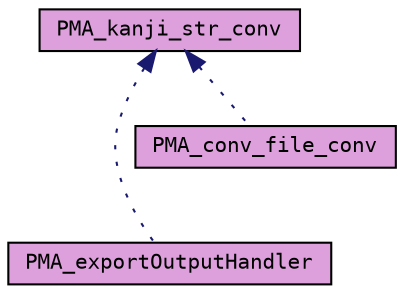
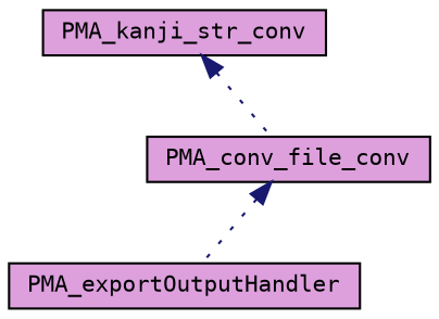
  digraph {
    fontname="DejaVu Sans Mono"
    rankdir=TB
    node [color=black fillcolor=plum fontname="DejaVu Sans Mono" fontsize=10 shape=record style=filled]
    edge [color=midnightblue dir=back fontname="DejaVu Sans Mono" fontsize=10 labelfontname=Helvetica labelfontsize=10 style=dotted]
    n1 [fontcolor=black height=0.2 label=PMA_kanji_str_conv width=0.4]
    n2 [height=0.2 label=PMA_exportOutputHandler width=0.4]
    n3 [height=0.2 label=PMA_conv_file_conv width=0.4]
-   n1 -> n2
+   n3 -> n2
    n1 -> n3
  }
